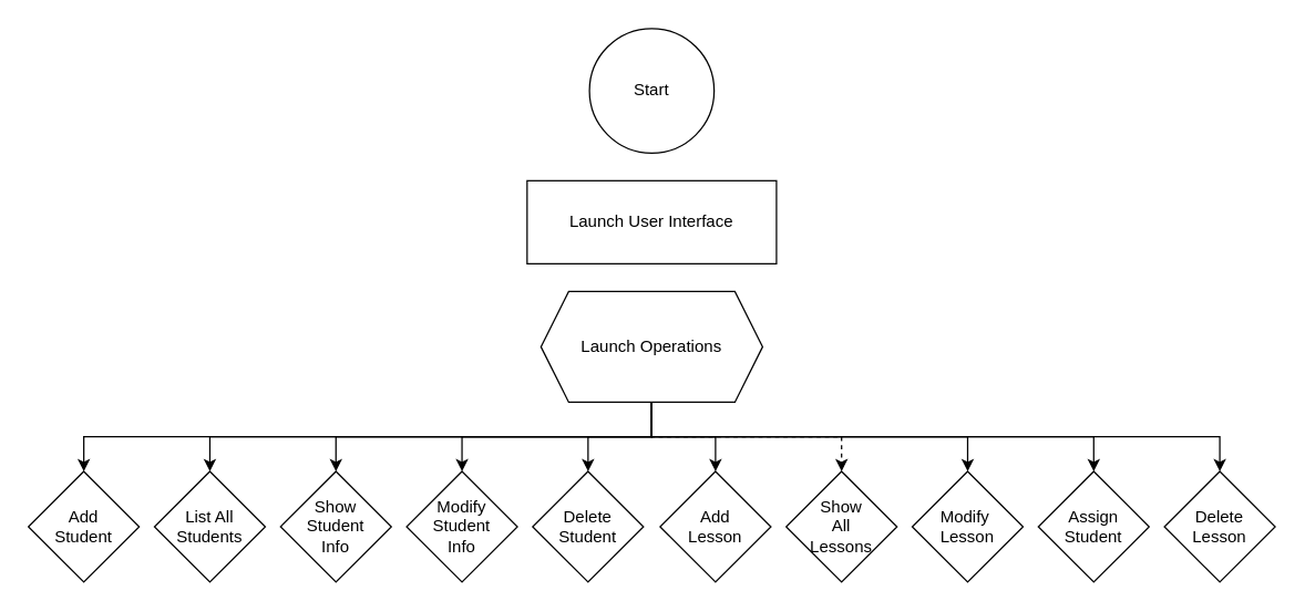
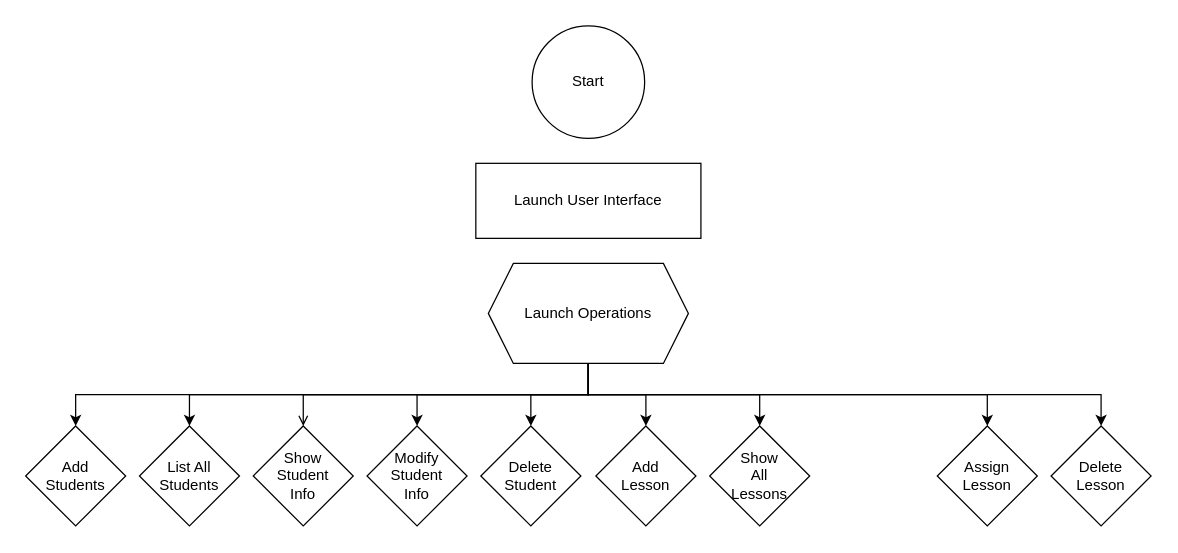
  <mxCell id="0" />
  <mxCell id="1" parent="0" />
  <mxCell id="2" value="Start" style="ellipse;whiteSpace=wrap;html=1;" vertex="1" parent="1"><mxGeometry x="425" y="20" width="90" height="90" as="geometry" /></mxCell>
  <mxCell id="3" value="Launch User Interface" style="rounded=0;whiteSpace=wrap;html=1;" vertex="1" parent="1"><mxGeometry x="380" y="130" width="180" height="60" as="geometry" /></mxCell>
  <mxCell id="4" style="edgeStyle=orthogonalEdgeStyle;rounded=0;orthogonalLoop=1;jettySize=auto;html=1;exitX=0.5;exitY=1;exitDx=0;exitDy=0;" edge="1" parent="1" source="14" target="23"><mxGeometry relative="1" as="geometry" /></mxCell>
  <mxCell id="5" style="edgeStyle=orthogonalEdgeStyle;rounded=0;orthogonalLoop=1;jettySize=auto;html=1;exitX=0.5;exitY=1;exitDx=0;exitDy=0;" edge="1" parent="1" source="14" target="15"><mxGeometry relative="1" as="geometry" /></mxCell>
- <mxCell id="6" style="edgeStyle=orthogonalEdgeStyle;rounded=0;orthogonalLoop=1;jettySize=auto;html=1;exitX=0.5;exitY=1;exitDx=0;exitDy=0;" edge="1" parent="1" source="14" target="16"><mxGeometry relative="1" as="geometry" /></mxCell>
+ <mxCell id="6" style="edgeStyle=orthogonalEdgeStyle;rounded=0;orthogonalLoop=1;jettySize=auto;html=1;exitX=0.5;exitY=1;exitDx=0;exitDy=0;endArrow=open;" edge="1" parent="1" source="14" target="16"><mxGeometry relative="1" as="geometry" /></mxCell>
  <mxCell id="7" style="edgeStyle=orthogonalEdgeStyle;rounded=0;orthogonalLoop=1;jettySize=auto;html=1;exitX=0.5;exitY=1;exitDx=0;exitDy=0;entryX=0.5;entryY=0;entryDx=0;entryDy=0;" edge="1" parent="1" source="14" target="17"><mxGeometry relative="1" as="geometry" /></mxCell>
  <mxCell id="8" style="edgeStyle=orthogonalEdgeStyle;rounded=0;orthogonalLoop=1;jettySize=auto;html=1;exitX=0.5;exitY=1;exitDx=0;exitDy=0;entryX=0.5;entryY=0;entryDx=0;entryDy=0;" edge="1" parent="1" source="14" target="18"><mxGeometry relative="1" as="geometry" /></mxCell>
  <mxCell id="9" style="edgeStyle=orthogonalEdgeStyle;rounded=0;orthogonalLoop=1;jettySize=auto;html=1;exitX=0.5;exitY=1;exitDx=0;exitDy=0;entryX=0.5;entryY=0;entryDx=0;entryDy=0;" edge="1" parent="1" source="14" target="19"><mxGeometry relative="1" as="geometry" /></mxCell>
- <mxCell id="10" style="edgeStyle=orthogonalEdgeStyle;rounded=0;orthogonalLoop=1;jettySize=auto;html=1;exitX=0.5;exitY=1;exitDx=0;exitDy=0;entryX=0.5;entryY=0;entryDx=0;entryDy=0;dashed=1;" edge="1" parent="1" source="14" target="20"><mxGeometry relative="1" as="geometry" /></mxCell>
- <mxCell id="11" style="edgeStyle=orthogonalEdgeStyle;rounded=0;orthogonalLoop=1;jettySize=auto;html=1;exitX=0.5;exitY=1;exitDx=0;exitDy=0;entryX=0.5;entryY=0;entryDx=0;entryDy=0;" edge="1" parent="1" source="14" target="21"><mxGeometry relative="1" as="geometry" /></mxCell>
+ <mxCell id="10" style="edgeStyle=orthogonalEdgeStyle;rounded=0;orthogonalLoop=1;jettySize=auto;html=1;exitX=0.5;exitY=1;exitDx=0;exitDy=0;entryX=0.5;entryY=0;entryDx=0;entryDy=0;" edge="1" parent="1" source="14" target="20"><mxGeometry relative="1" as="geometry" /></mxCell>
  <mxCell id="12" style="edgeStyle=orthogonalEdgeStyle;rounded=0;orthogonalLoop=1;jettySize=auto;html=1;exitX=0.5;exitY=1;exitDx=0;exitDy=0;" edge="1" parent="1" source="14" target="24"><mxGeometry relative="1" as="geometry" /></mxCell>
  <mxCell id="13" style="edgeStyle=orthogonalEdgeStyle;rounded=0;orthogonalLoop=1;jettySize=auto;html=1;exitX=0.5;exitY=1;exitDx=0;exitDy=0;" edge="1" parent="1" source="14" target="22"><mxGeometry relative="1" as="geometry" /></mxCell>
  <mxCell id="14" value="Launch Operations" style="shape=hexagon;perimeter=hexagonPerimeter2;whiteSpace=wrap;html=1;fixedSize=1;" vertex="1" parent="1"><mxGeometry x="390" y="210" width="160" height="80" as="geometry" /></mxCell>
  <mxCell id="15" value="List All&lt;div&gt;Students&lt;/div&gt;" style="rhombus;whiteSpace=wrap;html=1;" vertex="1" parent="1"><mxGeometry x="111" y="340" width="80" height="80" as="geometry" /></mxCell>
  <mxCell id="16" value="Show&lt;div&gt;Student&lt;/div&gt;&lt;div&gt;Info&lt;/div&gt;" style="rhombus;whiteSpace=wrap;html=1;" vertex="1" parent="1"><mxGeometry x="202" y="340" width="80" height="80" as="geometry" /></mxCell>
  <mxCell id="17" value="Modify&lt;div&gt;Student&lt;/div&gt;&lt;div&gt;Info&lt;/div&gt;" style="rhombus;whiteSpace=wrap;html=1;" vertex="1" parent="1"><mxGeometry x="293" y="340" width="80" height="80" as="geometry" /></mxCell>
  <mxCell id="18" value="Delete&lt;div&gt;Student&lt;/div&gt;" style="rhombus;whiteSpace=wrap;html=1;" vertex="1" parent="1"><mxGeometry x="384" y="340" width="80" height="80" as="geometry" /></mxCell>
  <mxCell id="19" value="Add&lt;div&gt;Lesson&lt;/div&gt;" style="rhombus;whiteSpace=wrap;html=1;" vertex="1" parent="1"><mxGeometry x="476" y="340" width="80" height="80" as="geometry" /></mxCell>
  <mxCell id="20" value="Show&lt;div&gt;All&lt;/div&gt;&lt;div&gt;Lessons&lt;/div&gt;" style="rhombus;whiteSpace=wrap;html=1;" vertex="1" parent="1"><mxGeometry x="567" y="340" width="80" height="80" as="geometry" /></mxCell>
- <mxCell id="21" value="Modify&amp;nbsp;&lt;div&gt;Lesson&lt;/div&gt;" style="rhombus;whiteSpace=wrap;html=1;" vertex="1" parent="1"><mxGeometry x="658" y="340" width="80" height="80" as="geometry" /></mxCell>
  <mxCell id="22" value="Delete&lt;div&gt;Lesson&lt;/div&gt;" style="rhombus;whiteSpace=wrap;html=1;" vertex="1" parent="1"><mxGeometry x="840" y="340" width="80" height="80" as="geometry" /></mxCell>
- <mxCell id="23" value="Add&lt;div&gt;Student&lt;/div&gt;" style="rhombus;whiteSpace=wrap;html=1;" vertex="1" parent="1"><mxGeometry x="20" y="340" width="80" height="80" as="geometry" /></mxCell>
- <mxCell id="24" value="Assign&lt;div&gt;Student&lt;/div&gt;" style="rhombus;whiteSpace=wrap;html=1;" vertex="1" parent="1"><mxGeometry x="749" y="340" width="80" height="80" as="geometry" /></mxCell>
+ <mxCell id="23" value="Add&lt;div&gt;Students&lt;/div&gt;" style="rhombus;whiteSpace=wrap;html=1;" vertex="1" parent="1"><mxGeometry x="20" y="340" width="80" height="80" as="geometry" /></mxCell>
+ <mxCell id="24" value="Assign&lt;div&gt;Lesson&lt;/div&gt;" style="rhombus;whiteSpace=wrap;html=1;" vertex="1" parent="1"><mxGeometry x="749" y="340" width="80" height="80" as="geometry" /></mxCell>
